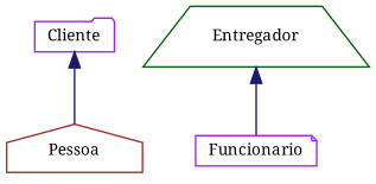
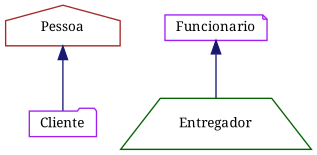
  digraph {
    fontname="Noto Serif"
    rankdir=TB
    node [color=purple fillcolor=white fontname="Noto Serif" fontsize=10 style=filled]
    edge [color=midnightblue dir=back fontname="Noto Serif" fontsize=10 labelfontname=Helvetica labelfontsize=10 style=solid]
    n1 [color=brown height=0.2 label=Pessoa shape=house width=0.4]
    n2 [height=0.2 label=Cliente shape=folder width=0.4]
    n3 [height=0.2 label=Funcionario shape=note width=0.4]
    n4 [color=darkgreen height=0.2 label=Entregador shape=trapezium width=0.4]
-   n2 -> n1
-   n4 -> n3
+   n1 -> n2
+   n3 -> n4
  }
